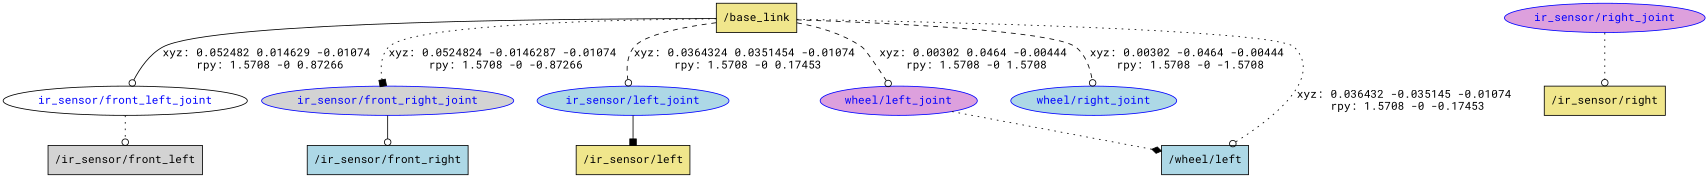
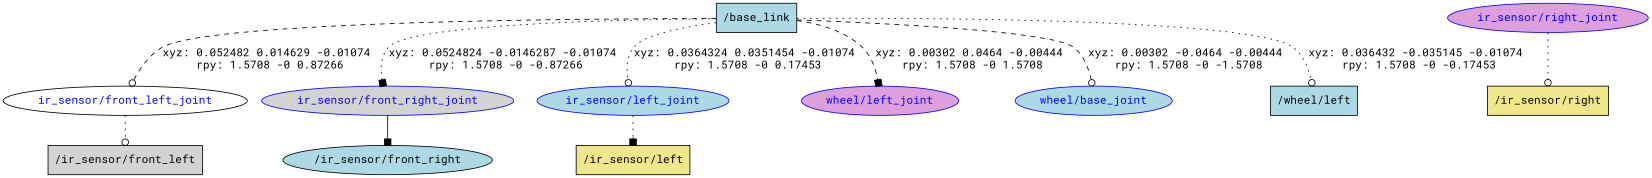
  digraph {
    fontname="Roboto Mono"
    node [fillcolor=lightblue fontname="Roboto Mono" shape=box style=filled]
    edge [arrowhead=odot fontname="Roboto Mono" style=dotted]
-   n1 [fillcolor=khaki label="/base_link"]
+   n1 [label="/base_link"]
    "ir_sensor/front_left_joint" [color=black fillcolor=white fontcolor=blue shape=ellipse]
    "ir_sensor/front_right_joint" [color=blue fillcolor=lightgrey fontcolor=blue shape=ellipse]
    "ir_sensor/left_joint" [color=blue fontcolor=blue shape=ellipse]
    "wheel/left_joint" [color=blue fillcolor=plum fontcolor=blue shape=ellipse]
-   "wheel/right_joint" [color=blue fontcolor=blue shape=ellipse]
+   "wheel/right_joint" [color=blue fontcolor=blue shape=ellipse label="wheel/base_joint"]
    n7 [label="/wheel/left"]
    n8 [fillcolor=lightgrey label="/ir_sensor/front_left"]
-   n9 [label="/ir_sensor/front_right"]
+   n9 [label="/ir_sensor/front_right" shape=ellipse]
    n10 [fillcolor=khaki label="/ir_sensor/left"]
    "ir_sensor/right_joint" [color=blue fillcolor=plum fontcolor=blue shape=ellipse]
    n12 [fillcolor=khaki label="/ir_sensor/right"]
-   n1 -> "ir_sensor/front_left_joint" [label="xyz: 0.052482 0.014629 -0.01074 \nrpy: 1.5708 -0 0.87266" style=solid]
+   n1 -> "ir_sensor/front_left_joint" [label="xyz: 0.052482 0.014629 -0.01074 \nrpy: 1.5708 -0 0.87266" style=dashed]
    n1 -> "ir_sensor/front_right_joint" [arrowhead=box label="xyz: 0.0524824 -0.0146287 -0.01074 \nrpy: 1.5708 -0 -0.87266"]
-   n1 -> "ir_sensor/left_joint" [label="xyz: 0.0364324 0.0351454 -0.01074 \nrpy: 1.5708 -0 0.17453" style=dashed]
-   n1 -> "wheel/left_joint" [label="xyz: 0.00302 0.0464 -0.00444 \nrpy: 1.5708 -0 1.5708" style=dashed]
+   n1 -> "ir_sensor/left_joint" [label="xyz: 0.0364324 0.0351454 -0.01074 \nrpy: 1.5708 -0 0.17453"]
+   n1 -> "wheel/left_joint" [arrowhead=box label="xyz: 0.00302 0.0464 -0.00444 \nrpy: 1.5708 -0 1.5708" style=dashed]
    n1 -> "wheel/right_joint" [label="xyz: 0.00302 -0.0464 -0.00444 \nrpy: 1.5708 -0 -1.5708" style=dashed]
    n1 -> n7 [label="xyz: 0.036432 -0.035145 -0.01074 \nrpy: 1.5708 -0 -0.17453"]
    "ir_sensor/front_left_joint" -> n8
-   "ir_sensor/front_right_joint" -> n9 [style=solid]
-   "ir_sensor/left_joint" -> n10 [arrowhead=box style=solid]
-   "wheel/left_joint" -> n7 [arrowhead=diamond]
+   "ir_sensor/front_right_joint" -> n9 [arrowhead=box style=solid]
+   "ir_sensor/left_joint" -> n10 [arrowhead=box]
    "ir_sensor/right_joint" -> n12
  }
